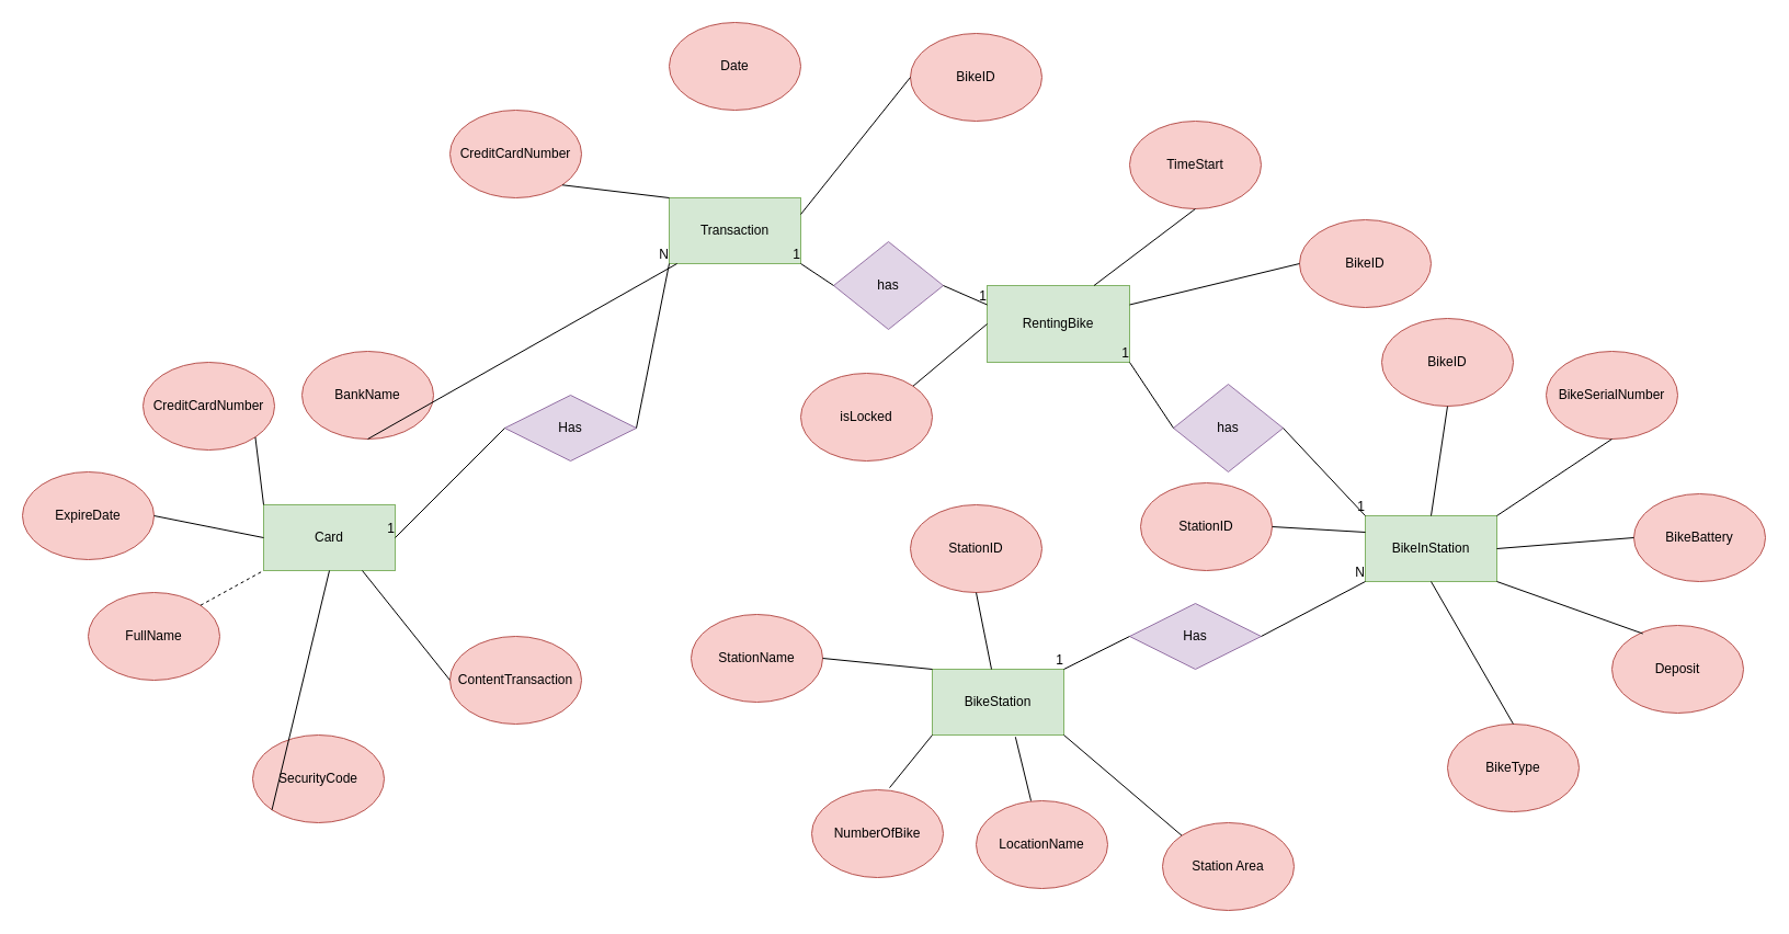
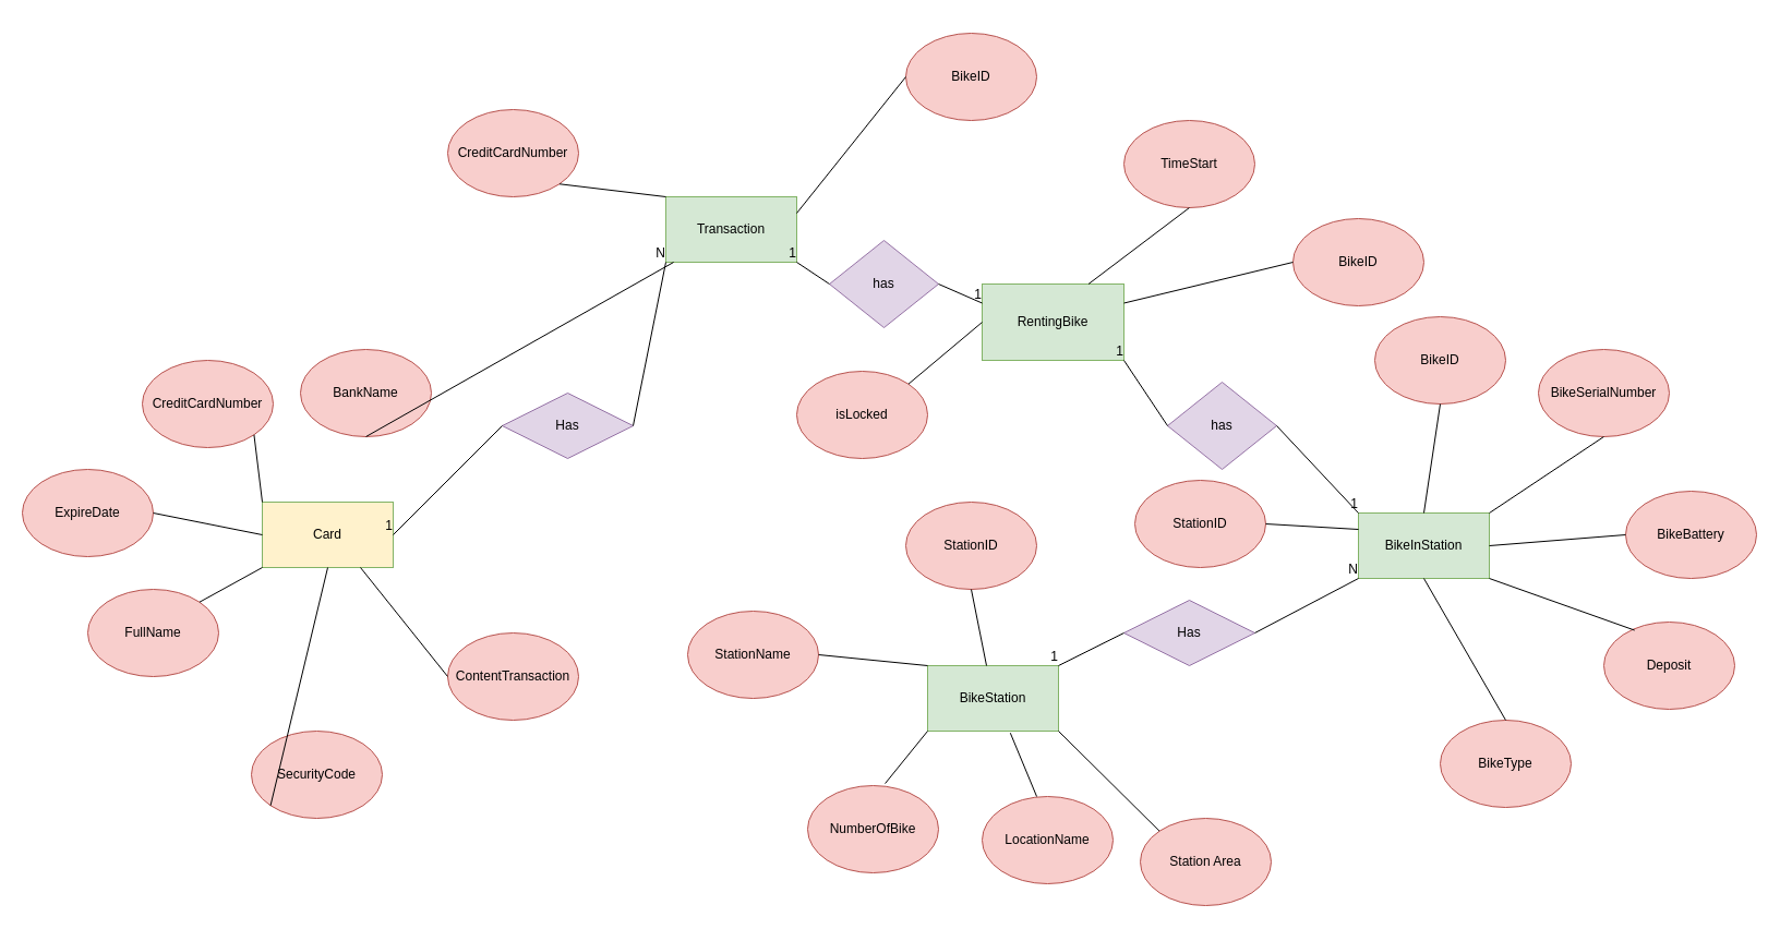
  <mxCell id="0" />
  <mxCell id="1" parent="0" />
  <mxCell id="2" value="CreditCardNumber" style="ellipse;whiteSpace=wrap;html=1;fillColor=#f8cecc;strokeColor=#b85450;" vertex="1" parent="1"><mxGeometry x="130" y="330" width="120" height="80" as="geometry" /></mxCell>
  <mxCell id="3" value="BankName" style="ellipse;whiteSpace=wrap;html=1;fillColor=#f8cecc;strokeColor=#b85450;" vertex="1" parent="1"><mxGeometry x="275" y="320" width="120" height="80" as="geometry" /></mxCell>
- <mxCell id="4" value="Card" style="rounded=0;whiteSpace=wrap;html=1;fillColor=#d5e8d4;strokeColor=#82b366;" vertex="1" parent="1"><mxGeometry x="240" y="460" width="120" height="60" as="geometry" /></mxCell>
+ <mxCell id="4" value="Card" style="rounded=0;whiteSpace=wrap;html=1;fillColor=#fff2cc;strokeColor=#82b366;" vertex="1" parent="1"><mxGeometry x="240" y="460" width="120" height="60" as="geometry" /></mxCell>
  <mxCell id="5" value="Transaction" style="rounded=0;whiteSpace=wrap;html=1;fillColor=#d5e8d4;strokeColor=#82b366;" vertex="1" parent="1"><mxGeometry x="610" y="180" width="120" height="60" as="geometry" /></mxCell>
  <mxCell id="6" value="BikeStation" style="rounded=0;whiteSpace=wrap;html=1;fillColor=#d5e8d4;strokeColor=#82b366;" vertex="1" parent="1"><mxGeometry x="850" y="610" width="120" height="60" as="geometry" /></mxCell>
  <mxCell id="7" value="ExpireDate" style="ellipse;whiteSpace=wrap;html=1;fillColor=#f8cecc;strokeColor=#b85450;" vertex="1" parent="1"><mxGeometry x="20" y="430" width="120" height="80" as="geometry" /></mxCell>
  <mxCell id="8" value="FullName" style="ellipse;whiteSpace=wrap;html=1;fillColor=#f8cecc;strokeColor=#b85450;" vertex="1" parent="1"><mxGeometry x="80" y="540" width="120" height="80" as="geometry" /></mxCell>
  <mxCell id="9" value="SecurityCode" style="ellipse;whiteSpace=wrap;html=1;fillColor=#f8cecc;strokeColor=#b85450;" vertex="1" parent="1"><mxGeometry x="230" y="670" width="120" height="80" as="geometry" /></mxCell>
  <mxCell id="10" value="ContentTransaction" style="ellipse;whiteSpace=wrap;html=1;fillColor=#f8cecc;strokeColor=#b85450;" vertex="1" parent="1"><mxGeometry x="410" y="580" width="120" height="80" as="geometry" /></mxCell>
  <mxCell id="11" value="StationID" style="ellipse;whiteSpace=wrap;html=1;fillColor=#f8cecc;strokeColor=#b85450;" vertex="1" parent="1"><mxGeometry x="830" y="460" width="120" height="80" as="geometry" /></mxCell>
  <mxCell id="12" value="StationName" style="ellipse;whiteSpace=wrap;html=1;fillColor=#f8cecc;strokeColor=#b85450;" vertex="1" parent="1"><mxGeometry x="630" y="560" width="120" height="80" as="geometry" /></mxCell>
- <mxCell id="13" value="LocationName" style="ellipse;whiteSpace=wrap;html=1;fillColor=#f8cecc;strokeColor=#b85450;" vertex="1" parent="1"><mxGeometry x="890" y="730" width="120" height="80" as="geometry" /></mxCell>
+ <mxCell id="13" value="LocationName" style="ellipse;whiteSpace=wrap;html=1;fillColor=#f8cecc;strokeColor=#b85450;" vertex="1" parent="1"><mxGeometry x="900" y="730" width="120" height="80" as="geometry" /></mxCell>
  <mxCell id="14" value="NumberOfBike" style="ellipse;whiteSpace=wrap;html=1;fillColor=#f8cecc;strokeColor=#b85450;" vertex="1" parent="1"><mxGeometry x="740" y="720" width="120" height="80" as="geometry" /></mxCell>
- <mxCell id="15" value="Station Area" style="ellipse;whiteSpace=wrap;html=1;fillColor=#f8cecc;strokeColor=#b85450;" vertex="1" parent="1"><mxGeometry x="1060" y="750" width="120" height="80" as="geometry" /></mxCell>
+ <mxCell id="15" value="Station Area" style="ellipse;whiteSpace=wrap;html=1;fillColor=#f8cecc;strokeColor=#b85450;" vertex="1" parent="1"><mxGeometry x="1045" y="750" width="120" height="80" as="geometry" /></mxCell>
  <mxCell id="16" value="" style="endArrow=none;html=1;rounded=0;entryX=0.5;entryY=1;entryDx=0;entryDy=0;" edge="1" parent="1" source="6" target="11"><mxGeometry width="50" height="50" relative="1" as="geometry"><mxPoint x="460" y="710" as="sourcePoint" /><mxPoint x="510" y="660" as="targetPoint" /></mxGeometry></mxCell>
  <mxCell id="17" value="" style="endArrow=none;html=1;rounded=0;entryX=1;entryY=0.5;entryDx=0;entryDy=0;exitX=0;exitY=0;exitDx=0;exitDy=0;" edge="1" parent="1" source="6" target="12"><mxGeometry width="50" height="50" relative="1" as="geometry"><mxPoint x="480" y="810" as="sourcePoint" /><mxPoint x="660" y="670" as="targetPoint" /></mxGeometry></mxCell>
  <mxCell id="18" value="" style="endArrow=none;html=1;rounded=0;entryX=0.417;entryY=0;entryDx=0;entryDy=0;exitX=0.632;exitY=1.029;exitDx=0;exitDy=0;exitPerimeter=0;entryPerimeter=0;" edge="1" parent="1" source="6" target="13"><mxGeometry width="50" height="50" relative="1" as="geometry"><mxPoint x="510" y="745.455" as="sourcePoint" /><mxPoint x="670" y="680" as="targetPoint" /></mxGeometry></mxCell>
  <mxCell id="19" value="" style="endArrow=none;html=1;rounded=0;entryX=0.592;entryY=-0.024;entryDx=0;entryDy=0;exitX=0;exitY=1;exitDx=0;exitDy=0;entryPerimeter=0;" edge="1" parent="1" source="6" target="14"><mxGeometry width="50" height="50" relative="1" as="geometry"><mxPoint x="520" y="755.455" as="sourcePoint" /><mxPoint x="680" y="690" as="targetPoint" /></mxGeometry></mxCell>
  <mxCell id="20" value="" style="endArrow=none;html=1;rounded=0;entryX=0;entryY=0;entryDx=0;entryDy=0;exitX=1;exitY=1;exitDx=0;exitDy=0;" edge="1" parent="1" source="6" target="15"><mxGeometry width="50" height="50" relative="1" as="geometry"><mxPoint x="410" y="790" as="sourcePoint" /><mxPoint x="351.04" y="828.08" as="targetPoint" /></mxGeometry></mxCell>
  <mxCell id="21" value="Has" style="shape=rhombus;perimeter=rhombusPerimeter;whiteSpace=wrap;html=1;align=center;fillColor=#e1d5e7;strokeColor=#9673a6;" vertex="1" parent="1"><mxGeometry x="1030" y="550" width="120" height="60" as="geometry" /></mxCell>
  <mxCell id="22" value="BikeInStation" style="rounded=0;whiteSpace=wrap;html=1;fillColor=#d5e8d4;strokeColor=#82b366;" vertex="1" parent="1"><mxGeometry x="1245" y="470" width="120" height="60" as="geometry" /></mxCell>
  <mxCell id="23" value="" style="endArrow=none;html=1;rounded=0;exitX=0;exitY=0.5;exitDx=0;exitDy=0;entryX=1;entryY=0;entryDx=0;entryDy=0;" edge="1" parent="1" source="21" target="6"><mxGeometry relative="1" as="geometry"><mxPoint x="400" y="690" as="sourcePoint" /><mxPoint x="560" y="690" as="targetPoint" /></mxGeometry></mxCell>
  <mxCell id="24" value="1" style="resizable=0;html=1;align=right;verticalAlign=bottom;" connectable="0" vertex="1" parent="23"><mxGeometry x="1" relative="1" as="geometry" /></mxCell>
  <mxCell id="25" value="" style="endArrow=none;html=1;rounded=0;exitX=1;exitY=0.5;exitDx=0;exitDy=0;entryX=0;entryY=1;entryDx=0;entryDy=0;" edge="1" parent="1" source="21" target="22"><mxGeometry relative="1" as="geometry"><mxPoint x="400" y="690" as="sourcePoint" /><mxPoint x="560" y="690" as="targetPoint" /></mxGeometry></mxCell>
  <mxCell id="26" value="N" style="resizable=0;html=1;align=right;verticalAlign=bottom;" connectable="0" vertex="1" parent="25"><mxGeometry x="1" relative="1" as="geometry" /></mxCell>
  <mxCell id="27" value="BikeID" style="ellipse;whiteSpace=wrap;html=1;fillColor=#f8cecc;strokeColor=#b85450;" vertex="1" parent="1"><mxGeometry x="1260" y="290" width="120" height="80" as="geometry" /></mxCell>
  <mxCell id="28" value="BikeSerialNumber" style="ellipse;whiteSpace=wrap;html=1;fillColor=#f8cecc;strokeColor=#b85450;" vertex="1" parent="1"><mxGeometry x="1410" y="320" width="120" height="80" as="geometry" /></mxCell>
  <mxCell id="29" value="" style="endArrow=none;html=1;rounded=0;exitX=1;exitY=1;exitDx=0;exitDy=0;entryX=0;entryY=0;entryDx=0;entryDy=0;" edge="1" parent="1" source="2" target="4"><mxGeometry width="50" height="50" relative="1" as="geometry"><mxPoint x="430" y="660" as="sourcePoint" /><mxPoint x="480" y="610" as="targetPoint" /></mxGeometry></mxCell>
  <mxCell id="30" value="" style="endArrow=none;html=1;rounded=0;exitX=1;exitY=0.5;exitDx=0;exitDy=0;entryX=0;entryY=0.5;entryDx=0;entryDy=0;" edge="1" parent="1" source="7" target="4"><mxGeometry width="50" height="50" relative="1" as="geometry"><mxPoint x="242.426" y="408.284" as="sourcePoint" /><mxPoint x="250" y="470" as="targetPoint" /></mxGeometry></mxCell>
- <mxCell id="31" value="" style="endArrow=none;html=1;rounded=0;exitX=1;exitY=0;exitDx=0;exitDy=0;entryX=0;entryY=1;entryDx=0;entryDy=0;dashed=1;" edge="1" parent="1" source="8" target="4"><mxGeometry width="50" height="50" relative="1" as="geometry"><mxPoint x="252.426" y="418.284" as="sourcePoint" /><mxPoint x="260" y="480" as="targetPoint" /></mxGeometry></mxCell>
+ <mxCell id="31" value="" style="endArrow=none;html=1;rounded=0;exitX=1;exitY=0;exitDx=0;exitDy=0;entryX=0;entryY=1;entryDx=0;entryDy=0;" edge="1" parent="1" source="8" target="4"><mxGeometry width="50" height="50" relative="1" as="geometry"><mxPoint x="252.426" y="418.284" as="sourcePoint" /><mxPoint x="260" y="480" as="targetPoint" /></mxGeometry></mxCell>
  <mxCell id="32" value="" style="endArrow=none;html=1;rounded=0;exitX=0;exitY=0.5;exitDx=0;exitDy=0;entryX=0.75;entryY=1;entryDx=0;entryDy=0;" edge="1" parent="1" source="10" target="4"><mxGeometry width="50" height="50" relative="1" as="geometry"><mxPoint x="262.426" y="428.284" as="sourcePoint" /><mxPoint x="270" y="490" as="targetPoint" /></mxGeometry></mxCell>
  <mxCell id="33" value="" style="endArrow=none;html=1;rounded=0;exitX=0;exitY=1;exitDx=0;exitDy=0;entryX=0.5;entryY=1;entryDx=0;entryDy=0;" edge="1" parent="1" source="9" target="4"><mxGeometry x="1" y="-10" width="50" height="50" relative="1" as="geometry"><mxPoint x="272.426" y="438.284" as="sourcePoint" /><mxPoint x="280" y="500" as="targetPoint" /><mxPoint x="1" y="-4" as="offset" /></mxGeometry></mxCell>
  <mxCell id="34" value="" style="endArrow=none;html=1;rounded=0;exitX=0.5;exitY=1;exitDx=0;exitDy=0;" edge="1" parent="1" source="3" target="5"><mxGeometry width="50" height="50" relative="1" as="geometry"><mxPoint x="292.426" y="458.284" as="sourcePoint" /><mxPoint x="300" y="520" as="targetPoint" /></mxGeometry></mxCell>
  <mxCell id="35" value="BikeType" style="ellipse;whiteSpace=wrap;html=1;fillColor=#f8cecc;strokeColor=#b85450;" vertex="1" parent="1"><mxGeometry x="1320" y="660" width="120" height="80" as="geometry" /></mxCell>
  <mxCell id="36" value="Deposit" style="ellipse;whiteSpace=wrap;html=1;fillColor=#f8cecc;strokeColor=#b85450;" vertex="1" parent="1"><mxGeometry x="1470" y="570" width="120" height="80" as="geometry" /></mxCell>
  <mxCell id="37" value="BikeBattery" style="ellipse;whiteSpace=wrap;html=1;fillColor=#f8cecc;strokeColor=#b85450;" vertex="1" parent="1"><mxGeometry x="1490" y="450" width="120" height="80" as="geometry" /></mxCell>
  <mxCell id="38" value="CreditCardNumber" style="ellipse;whiteSpace=wrap;html=1;fillColor=#f8cecc;strokeColor=#b85450;" vertex="1" parent="1"><mxGeometry x="410" y="100" width="120" height="80" as="geometry" /></mxCell>
  <mxCell id="39" value="BikeID" style="ellipse;whiteSpace=wrap;html=1;fillColor=#f8cecc;strokeColor=#b85450;" vertex="1" parent="1"><mxGeometry x="830" y="30" width="120" height="80" as="geometry" /></mxCell>
- <mxCell id="40" value="Date" style="ellipse;whiteSpace=wrap;html=1;fillColor=#f8cecc;strokeColor=#b85450;" vertex="1" parent="1"><mxGeometry x="610" y="20" width="120" height="80" as="geometry" /></mxCell>
  <mxCell id="41" value="" style="endArrow=none;html=1;rounded=0;entryX=0.5;entryY=1;entryDx=0;entryDy=0;exitX=0.5;exitY=0;exitDx=0;exitDy=0;" edge="1" parent="1" source="22" target="27"><mxGeometry width="50" height="50" relative="1" as="geometry"><mxPoint x="1240" y="680" as="sourcePoint" /><mxPoint x="1290" y="630" as="targetPoint" /></mxGeometry></mxCell>
  <mxCell id="42" value="Has" style="shape=rhombus;perimeter=rhombusPerimeter;whiteSpace=wrap;html=1;align=center;fillColor=#e1d5e7;strokeColor=#9673a6;" vertex="1" parent="1"><mxGeometry x="460" y="360" width="120" height="60" as="geometry" /></mxCell>
  <mxCell id="43" value="" style="endArrow=none;html=1;rounded=0;entryX=0.5;entryY=1;entryDx=0;entryDy=0;exitX=1;exitY=0;exitDx=0;exitDy=0;" edge="1" parent="1" source="22" target="28"><mxGeometry width="50" height="50" relative="1" as="geometry"><mxPoint x="1360" y="620" as="sourcePoint" /><mxPoint x="1315" y="550" as="targetPoint" /></mxGeometry></mxCell>
  <mxCell id="44" value="" style="endArrow=none;html=1;rounded=0;entryX=1;entryY=0.5;entryDx=0;entryDy=0;exitX=0;exitY=0.5;exitDx=0;exitDy=0;" edge="1" parent="1" source="37" target="22"><mxGeometry width="50" height="50" relative="1" as="geometry"><mxPoint x="1370" y="630" as="sourcePoint" /><mxPoint x="1325" y="560" as="targetPoint" /></mxGeometry></mxCell>
  <mxCell id="45" value="" style="endArrow=none;html=1;rounded=0;entryX=0;entryY=1;entryDx=0;entryDy=0;exitX=1;exitY=0.5;exitDx=0;exitDy=0;" edge="1" parent="1" source="42" target="5"><mxGeometry relative="1" as="geometry"><mxPoint x="-440" y="670" as="sourcePoint" /><mxPoint x="450" y="620" as="targetPoint" /></mxGeometry></mxCell>
  <mxCell id="46" value="N" style="resizable=0;html=1;align=right;verticalAlign=bottom;" connectable="0" vertex="1" parent="45"><mxGeometry x="1" relative="1" as="geometry" /></mxCell>
  <mxCell id="47" value="" style="endArrow=none;html=1;rounded=0;entryX=1;entryY=1;entryDx=0;entryDy=0;exitX=0.235;exitY=0.094;exitDx=0;exitDy=0;exitPerimeter=0;" edge="1" parent="1" source="36" target="22"><mxGeometry width="50" height="50" relative="1" as="geometry"><mxPoint x="1380" y="640" as="sourcePoint" /><mxPoint x="1335" y="570" as="targetPoint" /></mxGeometry></mxCell>
  <mxCell id="48" value="" style="endArrow=none;html=1;rounded=0;exitX=1;exitY=1;exitDx=0;exitDy=0;entryX=0;entryY=0;entryDx=0;entryDy=0;" edge="1" parent="1" source="38" target="5"><mxGeometry width="50" height="50" relative="1" as="geometry"><mxPoint x="-10" y="650" as="sourcePoint" /><mxPoint x="60" y="700" as="targetPoint" /></mxGeometry></mxCell>
  <mxCell id="49" value="" style="endArrow=none;html=1;rounded=0;entryX=0.5;entryY=1;entryDx=0;entryDy=0;exitX=0.5;exitY=0;exitDx=0;exitDy=0;" edge="1" parent="1" source="35" target="22"><mxGeometry width="50" height="50" relative="1" as="geometry"><mxPoint x="1390" y="650" as="sourcePoint" /><mxPoint x="1345" y="580" as="targetPoint" /></mxGeometry></mxCell>
  <mxCell id="50" value="" style="endArrow=none;html=1;rounded=0;exitX=0;exitY=0.5;exitDx=0;exitDy=0;entryX=1;entryY=0.5;entryDx=0;entryDy=0;" edge="1" parent="1" source="42" target="4"><mxGeometry relative="1" as="geometry"><mxPoint x="1110" y="650" as="sourcePoint" /><mxPoint x="980" y="620" as="targetPoint" /></mxGeometry></mxCell>
  <mxCell id="51" value="1" style="resizable=0;html=1;align=right;verticalAlign=bottom;" connectable="0" vertex="1" parent="50"><mxGeometry x="1" relative="1" as="geometry" /></mxCell>
  <mxCell id="52" value="RentingBike" style="rounded=0;whiteSpace=wrap;html=1;fillColor=#d5e8d4;strokeColor=#82b366;" vertex="1" parent="1"><mxGeometry x="900" y="260" width="130" height="70" as="geometry" /></mxCell>
  <mxCell id="53" value="BikeID" style="ellipse;whiteSpace=wrap;html=1;fillColor=#f8cecc;strokeColor=#b85450;" vertex="1" parent="1"><mxGeometry x="1185" y="200" width="120" height="80" as="geometry" /></mxCell>
  <mxCell id="54" value="TimeStart" style="ellipse;whiteSpace=wrap;html=1;fillColor=#f8cecc;strokeColor=#b85450;" vertex="1" parent="1"><mxGeometry x="1030" y="110" width="120" height="80" as="geometry" /></mxCell>
  <mxCell id="55" value="" style="endArrow=none;html=1;rounded=0;entryX=0.75;entryY=0;entryDx=0;entryDy=0;exitX=0.5;exitY=1;exitDx=0;exitDy=0;" edge="1" parent="1" source="54" target="52"><mxGeometry width="50" height="50" relative="1" as="geometry"><mxPoint x="1080" y="300" as="sourcePoint" /><mxPoint x="640" y="810" as="targetPoint" /></mxGeometry></mxCell>
  <mxCell id="56" value="" style="endArrow=none;html=1;rounded=0;exitX=1;exitY=0.25;exitDx=0;exitDy=0;entryX=0;entryY=0.5;entryDx=0;entryDy=0;" edge="1" parent="1" source="5" target="39"><mxGeometry width="50" height="50" relative="1" as="geometry"><mxPoint x="740" y="270" as="sourcePoint" /><mxPoint x="790" y="220" as="targetPoint" /></mxGeometry></mxCell>
  <mxCell id="57" value="isLocked" style="ellipse;whiteSpace=wrap;html=1;fillColor=#f8cecc;strokeColor=#b85450;" vertex="1" parent="1"><mxGeometry x="730" y="340" width="120" height="80" as="geometry" /></mxCell>
  <mxCell id="58" value="" style="endArrow=none;html=1;rounded=0;entryX=0;entryY=0.5;entryDx=0;entryDy=0;exitX=1;exitY=0;exitDx=0;exitDy=0;" edge="1" parent="1" source="57" target="52"><mxGeometry width="50" height="50" relative="1" as="geometry"><mxPoint x="1100" y="200" as="sourcePoint" /><mxPoint x="1030" y="290" as="targetPoint" /></mxGeometry></mxCell>
  <mxCell id="59" value="StationID" style="ellipse;whiteSpace=wrap;html=1;fillColor=#f8cecc;strokeColor=#b85450;" vertex="1" parent="1"><mxGeometry x="1040" y="440" width="120" height="80" as="geometry" /></mxCell>
  <mxCell id="60" value="" style="endArrow=none;html=1;rounded=0;exitX=1;exitY=0.25;exitDx=0;exitDy=0;entryX=0;entryY=0.5;entryDx=0;entryDy=0;" edge="1" parent="1" source="52" target="53"><mxGeometry width="50" height="50" relative="1" as="geometry"><mxPoint x="1090" y="520" as="sourcePoint" /><mxPoint x="1140" y="470" as="targetPoint" /></mxGeometry></mxCell>
  <mxCell id="61" value="has" style="rhombus;whiteSpace=wrap;html=1;fillColor=#e1d5e7;strokeColor=#9673a6;" vertex="1" parent="1"><mxGeometry x="1070" y="350" width="100" height="80" as="geometry" /></mxCell>
  <mxCell id="62" value="" style="endArrow=none;html=1;rounded=0;entryX=1;entryY=0.5;entryDx=0;entryDy=0;exitX=0;exitY=0.25;exitDx=0;exitDy=0;" edge="1" parent="1" source="22" target="59"><mxGeometry width="50" height="50" relative="1" as="geometry"><mxPoint x="1120" y="220" as="sourcePoint" /><mxPoint x="1050" y="310" as="targetPoint" /></mxGeometry></mxCell>
  <mxCell id="63" value="" style="endArrow=none;html=1;rounded=0;exitX=1;exitY=0.5;exitDx=0;exitDy=0;entryX=0;entryY=0;entryDx=0;entryDy=0;" edge="1" parent="1" source="61" target="22"><mxGeometry relative="1" as="geometry"><mxPoint x="1000" y="390" as="sourcePoint" /><mxPoint x="1240" y="470" as="targetPoint" /></mxGeometry></mxCell>
  <mxCell id="64" value="1" style="resizable=0;html=1;align=right;verticalAlign=bottom;" connectable="0" vertex="1" parent="63"><mxGeometry x="1" relative="1" as="geometry" /></mxCell>
  <mxCell id="65" value="" style="endArrow=none;html=1;rounded=0;exitX=0;exitY=0.5;exitDx=0;exitDy=0;entryX=1;entryY=1;entryDx=0;entryDy=0;" edge="1" parent="1" source="61" target="52"><mxGeometry relative="1" as="geometry"><mxPoint x="1000" y="390" as="sourcePoint" /><mxPoint x="1160" y="390" as="targetPoint" /></mxGeometry></mxCell>
  <mxCell id="66" value="1" style="resizable=0;html=1;align=right;verticalAlign=bottom;" connectable="0" vertex="1" parent="65"><mxGeometry x="1" relative="1" as="geometry" /></mxCell>
  <mxCell id="67" value="has" style="rhombus;whiteSpace=wrap;html=1;fillColor=#e1d5e7;strokeColor=#9673a6;" vertex="1" parent="1"><mxGeometry x="760" y="220" width="100" height="80" as="geometry" /></mxCell>
  <mxCell id="68" value="" style="endArrow=none;html=1;rounded=0;exitX=0;exitY=0.5;exitDx=0;exitDy=0;entryX=1;entryY=1;entryDx=0;entryDy=0;" edge="1" parent="1" source="67" target="5"><mxGeometry x="-0.765" y="-2" relative="1" as="geometry"><mxPoint x="810" y="180" as="sourcePoint" /><mxPoint x="840" y="120" as="targetPoint" /><mxPoint as="offset" /></mxGeometry></mxCell>
  <mxCell id="69" value="1" style="resizable=0;html=1;align=right;verticalAlign=bottom;" connectable="0" vertex="1" parent="68"><mxGeometry x="1" relative="1" as="geometry" /></mxCell>
  <mxCell id="70" value="" style="endArrow=none;html=1;rounded=0;exitX=1;exitY=0.5;exitDx=0;exitDy=0;entryX=0;entryY=0.25;entryDx=0;entryDy=0;" edge="1" parent="1" source="67" target="52"><mxGeometry x="-0.765" y="-2" relative="1" as="geometry"><mxPoint x="940" y="154" as="sourcePoint" /><mxPoint x="900" y="264" as="targetPoint" /><mxPoint as="offset" /></mxGeometry></mxCell>
  <mxCell id="71" value="1" style="resizable=0;html=1;align=right;verticalAlign=bottom;" connectable="0" vertex="1" parent="70"><mxGeometry x="1" relative="1" as="geometry" /></mxCell>
